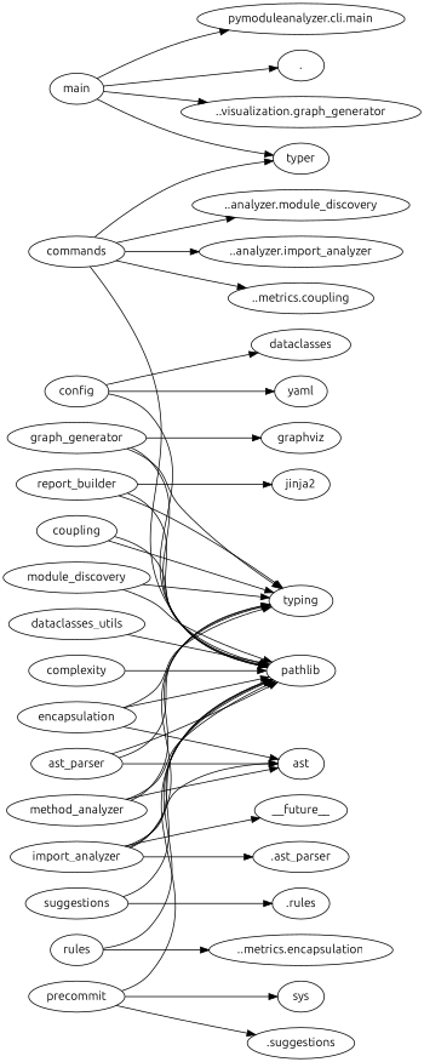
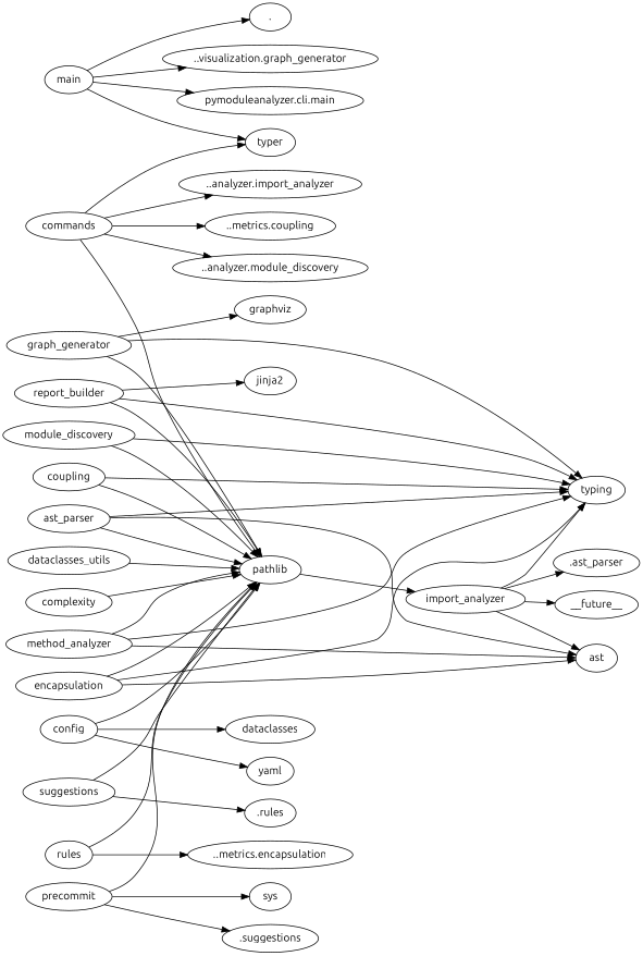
  digraph {
    fontname=Ubuntu
    rankdir=LR
    node [fontname=Ubuntu]
    edge [fontname=Ubuntu]
    main
    "pymoduleanalyzer.cli.main"
    typer
    "."
    "..visualization.graph_generator"
    n6 [label=dataclasses_utils]
    pathlib
    config
    dataclasses
    yaml
    graph_generator
    typing
    graphviz
    report_builder
    jinja2
    suggestions
    ".rules"
    rules
    "..metrics.encapsulation"
    precommit
    sys
    ".suggestions"
    coupling
    encapsulation
    ast
    complexity
    module_discovery
    import_analyzer
    __future__
    ".ast_parser"
    ast_parser
    method_analyzer
    commands
    "..analyzer.module_discovery"
    "..analyzer.import_analyzer"
    "..metrics.coupling"
    main -> "pymoduleanalyzer.cli.main"
    main -> typer
    main -> "."
    main -> "..visualization.graph_generator"
    n6 -> pathlib
    config -> pathlib
    config -> dataclasses
    config -> yaml
    graph_generator -> pathlib
    graph_generator -> typing
    graph_generator -> graphviz
    report_builder -> pathlib
    report_builder -> typing
    report_builder -> jinja2
    suggestions -> pathlib
    suggestions -> ".rules"
    rules -> pathlib
    rules -> "..metrics.encapsulation"
    precommit -> pathlib
    precommit -> sys
    precommit -> ".suggestions"
    coupling -> pathlib
    coupling -> typing
    encapsulation -> pathlib
    encapsulation -> typing
    encapsulation -> ast
    complexity -> pathlib
    module_discovery -> pathlib
    module_discovery -> typing
-   import_analyzer -> pathlib
+   pathlib -> import_analyzer
    import_analyzer -> typing
    import_analyzer -> ast
    import_analyzer -> __future__
    import_analyzer -> ".ast_parser"
    ast_parser -> pathlib
    ast_parser -> typing
    ast_parser -> ast
    method_analyzer -> pathlib
    method_analyzer -> typing
    method_analyzer -> ast
    commands -> typer
    commands -> pathlib
    commands -> "..analyzer.module_discovery"
    commands -> "..analyzer.import_analyzer"
    commands -> "..metrics.coupling"
  }
